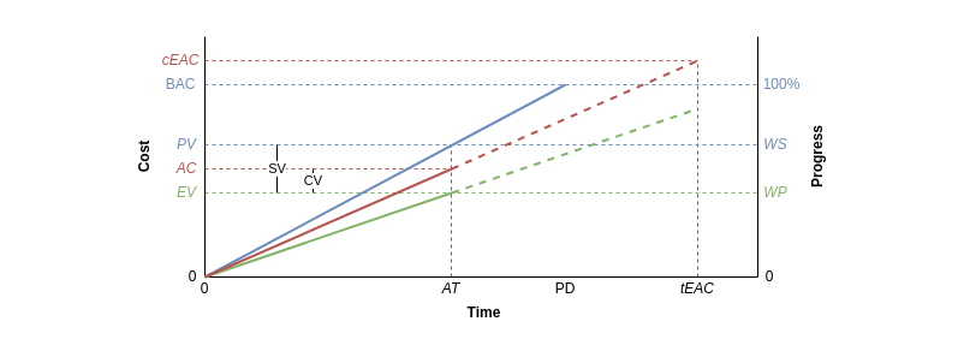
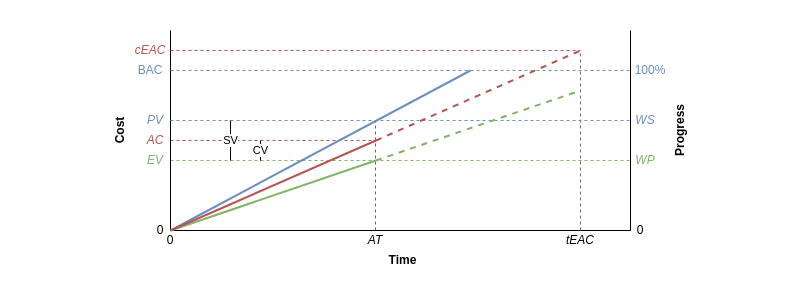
  <mxCell id="0" />
  <mxCell id="1" parent="0" />
  <mxCell id="2" value="" style="rounded=0;whiteSpace=wrap;html=1;strokeColor=none;" vertex="1" parent="1"><mxGeometry x="104" y="20" width="596" height="260" as="geometry" /></mxCell>
  <mxCell id="3" value="" style="endArrow=none;dashed=1;html=1;strokeWidth=1;rounded=0;startSize=3;endSize=3;fillColor=#d5e8d4;strokeColor=#82b366;" edge="1" parent="1"><mxGeometry width="50" height="50" relative="1" as="geometry"><mxPoint x="170" y="160" as="sourcePoint" /><mxPoint x="630" y="160" as="targetPoint" /></mxGeometry></mxCell>
  <mxCell id="4" value="" style="endArrow=none;dashed=1;html=1;strokeWidth=1;rounded=0;startSize=3;endSize=3;fillColor=#f8cecc;strokeColor=#b85450;" edge="1" parent="1"><mxGeometry width="50" height="50" relative="1" as="geometry"><mxPoint x="170" y="140" as="sourcePoint" /><mxPoint x="375.481" y="140" as="targetPoint" /></mxGeometry></mxCell>
  <mxCell id="5" value="" style="endArrow=none;dashed=1;html=1;strokeWidth=1;rounded=0;startSize=3;endSize=3;fillColor=#f5f5f5;strokeColor=#666666;" edge="1" parent="1"><mxGeometry width="50" height="50" relative="1" as="geometry"><mxPoint x="375" y="230" as="sourcePoint" /><mxPoint x="375" y="120" as="targetPoint" /></mxGeometry></mxCell>
  <mxCell id="6" value="" style="endArrow=none;html=1;" edge="1" parent="1"><mxGeometry width="50" height="50" relative="1" as="geometry"><mxPoint x="169.998" y="230" as="sourcePoint" /><mxPoint x="169.998" y="30" as="targetPoint" /></mxGeometry></mxCell>
  <mxCell id="7" value="" style="endArrow=none;html=1;" edge="1" parent="1"><mxGeometry width="50" height="50" relative="1" as="geometry"><mxPoint x="630" y="230" as="sourcePoint" /><mxPoint x="170" y="230" as="targetPoint" /></mxGeometry></mxCell>
  <mxCell id="8" value="0" style="rounded=0;whiteSpace=wrap;html=1;strokeColor=none;fillColor=none;" vertex="1" parent="1"><mxGeometry x="160" y="230" width="20" height="20" as="geometry" /></mxCell>
  <mxCell id="9" value="0" style="rounded=0;whiteSpace=wrap;html=1;strokeColor=none;fillColor=none;align=center;" vertex="1" parent="1"><mxGeometry x="150" y="220" width="20" height="20" as="geometry" /></mxCell>
- <mxCell id="10" value="PD" style="rounded=0;whiteSpace=wrap;html=1;strokeColor=none;fillColor=none;" vertex="1" parent="1"><mxGeometry x="450" y="230" width="40" height="20" as="geometry" /></mxCell>
  <mxCell id="11" value="BAC" style="rounded=0;whiteSpace=wrap;html=1;strokeColor=none;fillColor=none;fontColor=#6C8EBF;" vertex="1" parent="1"><mxGeometry x="130" y="60" width="40" height="20" as="geometry" /></mxCell>
  <mxCell id="12" value="" style="endArrow=none;html=1;" edge="1" parent="1"><mxGeometry width="50" height="50" relative="1" as="geometry"><mxPoint x="629.999" y="230" as="sourcePoint" /><mxPoint x="629.999" y="30" as="targetPoint" /></mxGeometry></mxCell>
  <mxCell id="13" value="100%" style="rounded=0;whiteSpace=wrap;html=1;strokeColor=none;fillColor=none;fontColor=#6C8EBF;" vertex="1" parent="1"><mxGeometry x="630" y="60" width="40" height="20" as="geometry" /></mxCell>
  <mxCell id="14" value="0" style="rounded=0;whiteSpace=wrap;html=1;strokeColor=none;fillColor=none;align=center;" vertex="1" parent="1"><mxGeometry x="630" y="220" width="20" height="20" as="geometry" /></mxCell>
  <mxCell id="15" value="cEAC" style="rounded=0;whiteSpace=wrap;html=1;strokeColor=none;fillColor=none;fontStyle=2;fontColor=#B85450;" vertex="1" parent="1"><mxGeometry x="130" y="40" width="40" height="20" as="geometry" /></mxCell>
  <mxCell id="16" value="AT" style="rounded=0;whiteSpace=wrap;html=1;strokeColor=none;fillColor=none;fontStyle=2" vertex="1" parent="1"><mxGeometry x="350" y="230" width="50" height="20" as="geometry" /></mxCell>
  <mxCell id="17" value="PV" style="rounded=0;whiteSpace=wrap;html=1;strokeColor=none;fillColor=none;fontStyle=2;fontColor=#6C8EBF;" vertex="1" parent="1"><mxGeometry x="140" y="110" width="30" height="20" as="geometry" /></mxCell>
  <mxCell id="18" value="AC" style="rounded=0;whiteSpace=wrap;html=1;strokeColor=none;fillColor=none;fontStyle=2;fontColor=#B85450;" vertex="1" parent="1"><mxGeometry x="140" y="130" width="30" height="20" as="geometry" /></mxCell>
  <mxCell id="19" value="EV" style="rounded=0;whiteSpace=wrap;html=1;strokeColor=none;fillColor=none;fontStyle=2;fontColor=#82B366;" vertex="1" parent="1"><mxGeometry x="140" y="150" width="30" height="20" as="geometry" /></mxCell>
  <mxCell id="20" value="" style="endArrow=none;dashed=1;html=1;strokeWidth=1;rounded=0;startSize=3;endSize=3;fillColor=#f5f5f5;strokeColor=#666666;" edge="1" parent="1"><mxGeometry width="50" height="50" relative="1" as="geometry"><mxPoint x="580" y="230" as="sourcePoint" /><mxPoint x="580" y="50" as="targetPoint" /></mxGeometry></mxCell>
  <mxCell id="21" value="&lt;b style=&quot;font-style: normal;&quot;&gt;Time&lt;/b&gt;" style="rounded=0;whiteSpace=wrap;html=1;strokeColor=none;fillColor=none;fontStyle=2;rotation=0;" vertex="1" parent="1"><mxGeometry x="170" y="250" width="465.01" height="20" as="geometry" /></mxCell>
  <mxCell id="22" value="tEAC" style="rounded=0;whiteSpace=wrap;html=1;strokeColor=none;fillColor=none;fontStyle=2" vertex="1" parent="1"><mxGeometry x="560" y="230" width="40" height="20" as="geometry" /></mxCell>
  <mxCell id="23" value="&lt;b&gt;Progress&lt;/b&gt;" style="rounded=0;whiteSpace=wrap;html=1;strokeColor=none;fillColor=none;rotation=-90;" vertex="1" parent="1"><mxGeometry x="580" y="120" width="200" height="20" as="geometry" /></mxCell>
  <mxCell id="24" value="&lt;b&gt;Cost&lt;/b&gt;" style="rounded=0;whiteSpace=wrap;html=1;strokeColor=none;fillColor=none;rotation=-90;" vertex="1" parent="1"><mxGeometry x="20" y="120" width="200" height="20" as="geometry" /></mxCell>
  <mxCell id="25" value="" style="endArrow=none;dashed=1;html=1;strokeWidth=1;rounded=0;startSize=3;endSize=3;fillColor=#dae8fc;strokeColor=#6c8ebf;" edge="1" parent="1"><mxGeometry width="50" height="50" relative="1" as="geometry"><mxPoint x="170" y="120" as="sourcePoint" /><mxPoint x="630" y="120" as="targetPoint" /></mxGeometry></mxCell>
  <mxCell id="26" value="WS" style="rounded=0;whiteSpace=wrap;html=1;strokeColor=none;fillColor=none;fontStyle=2;fontColor=#6C8EBF;" vertex="1" parent="1"><mxGeometry x="630" y="110" width="30" height="20" as="geometry" /></mxCell>
  <mxCell id="27" value="WP" style="rounded=0;whiteSpace=wrap;html=1;strokeColor=none;fillColor=none;fontStyle=2;fontColor=#82B366;" vertex="1" parent="1"><mxGeometry x="630" y="150" width="30" height="20" as="geometry" /></mxCell>
  <mxCell id="28" value="" style="endArrow=none;dashed=1;html=1;strokeWidth=1;rounded=0;startSize=3;endSize=3;fillColor=#f8cecc;strokeColor=#b85450;" edge="1" parent="1"><mxGeometry width="50" height="50" relative="1" as="geometry"><mxPoint x="170" y="50" as="sourcePoint" /><mxPoint x="580" y="50" as="targetPoint" /><Array as="points" /></mxGeometry></mxCell>
  <mxCell id="29" value="" style="endArrow=none;html=1;fillColor=#dae8fc;strokeColor=#6c8ebf;strokeWidth=2;rounded=0;" edge="1" parent="1"><mxGeometry width="50" height="50" relative="1" as="geometry"><mxPoint x="170" y="230" as="sourcePoint" /><mxPoint x="470" y="70" as="targetPoint" /></mxGeometry></mxCell>
  <mxCell id="30" value="" style="endArrow=none;html=1;fillColor=#d5e8d4;strokeColor=#82b366;strokeWidth=2;rounded=0;" edge="1" parent="1"><mxGeometry width="50" height="50" relative="1" as="geometry"><mxPoint x="170" y="230" as="sourcePoint" /><mxPoint x="375.481" y="160" as="targetPoint" /></mxGeometry></mxCell>
  <mxCell id="31" value="" style="endArrow=none;html=1;fillColor=#f8cecc;strokeColor=#b85450;strokeWidth=2;rounded=0;" edge="1" parent="1"><mxGeometry width="50" height="50" relative="1" as="geometry"><mxPoint x="170" y="230" as="sourcePoint" /><mxPoint x="375.481" y="140" as="targetPoint" /></mxGeometry></mxCell>
  <mxCell id="32" value="" style="endArrow=none;html=1;fillColor=#d5e8d4;strokeColor=#82b366;dashed=1;strokeWidth=2;rounded=0;" edge="1" parent="1"><mxGeometry width="50" height="50" relative="1" as="geometry"><mxPoint x="375.481" y="160" as="sourcePoint" /><mxPoint x="580" y="90" as="targetPoint" /></mxGeometry></mxCell>
  <mxCell id="33" value="" style="endArrow=none;html=1;fillColor=#f8cecc;strokeColor=#b85450;dashed=1;strokeWidth=2;rounded=0;" edge="1" parent="1"><mxGeometry width="50" height="50" relative="1" as="geometry"><mxPoint x="375.481" y="140" as="sourcePoint" /><mxPoint x="580" y="50" as="targetPoint" /></mxGeometry></mxCell>
  <mxCell id="34" value="SV" style="endArrow=none;html=1;rounded=0;strokeWidth=1;fontColor=#000000;startSize=1;endSize=1;" edge="1" parent="1"><mxGeometry width="50" height="50" relative="1" as="geometry"><mxPoint x="230" y="160" as="sourcePoint" /><mxPoint x="230" y="120" as="targetPoint" /></mxGeometry></mxCell>
  <mxCell id="35" value="CV" style="endArrow=none;html=1;rounded=0;strokeWidth=1;fontColor=#000000;startSize=1;endSize=1;" edge="1" parent="1"><mxGeometry width="50" height="50" relative="1" as="geometry"><mxPoint x="260" y="160" as="sourcePoint" /><mxPoint x="260" y="140" as="targetPoint" /></mxGeometry></mxCell>
  <mxCell id="36" value="" style="endArrow=none;dashed=1;html=1;strokeWidth=1;rounded=0;startSize=3;endSize=3;fillColor=#dae8fc;strokeColor=#6c8ebf;entryX=0;entryY=0.5;entryDx=0;entryDy=0;" edge="1" parent="1" target="13"><mxGeometry width="50" height="50" relative="1" as="geometry"><mxPoint x="170" y="70" as="sourcePoint" /><mxPoint x="630" y="70" as="targetPoint" /><Array as="points" /></mxGeometry></mxCell>
